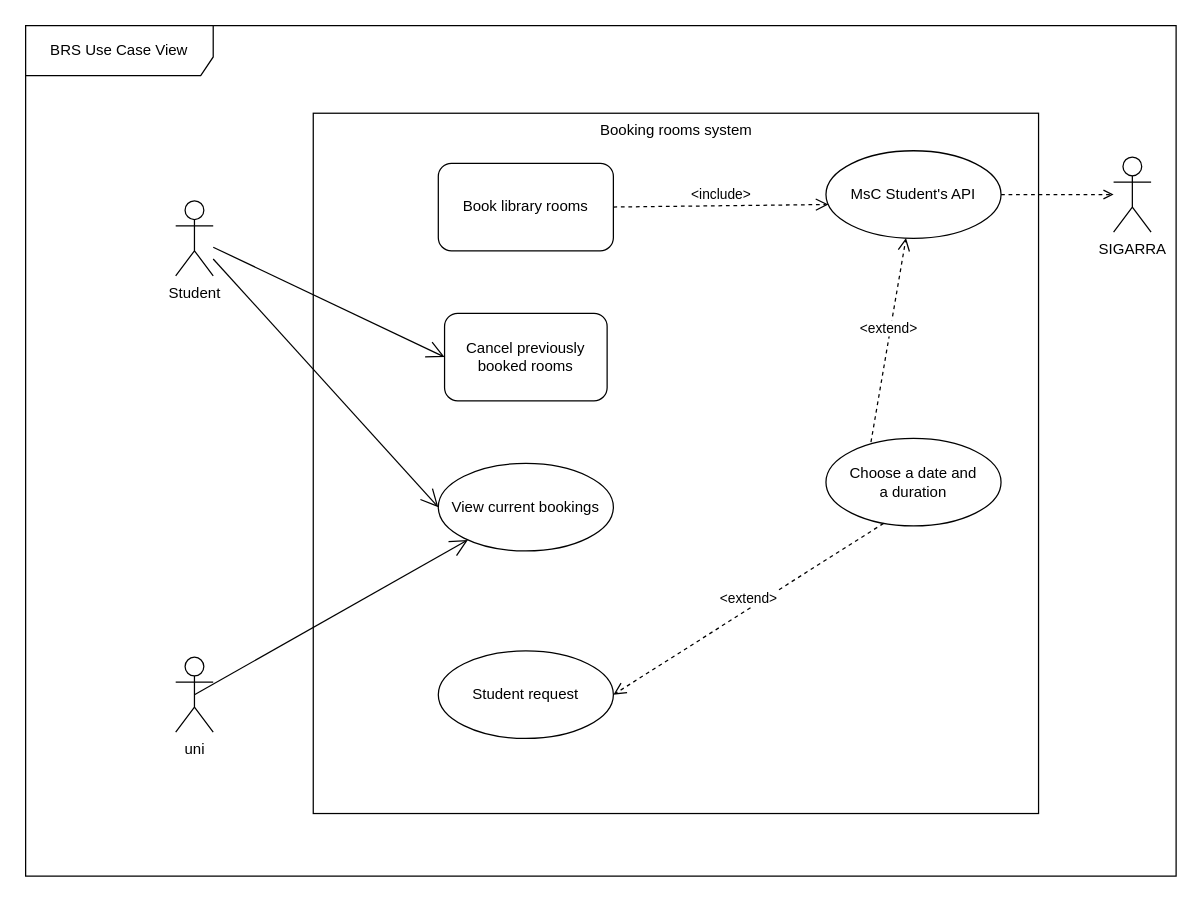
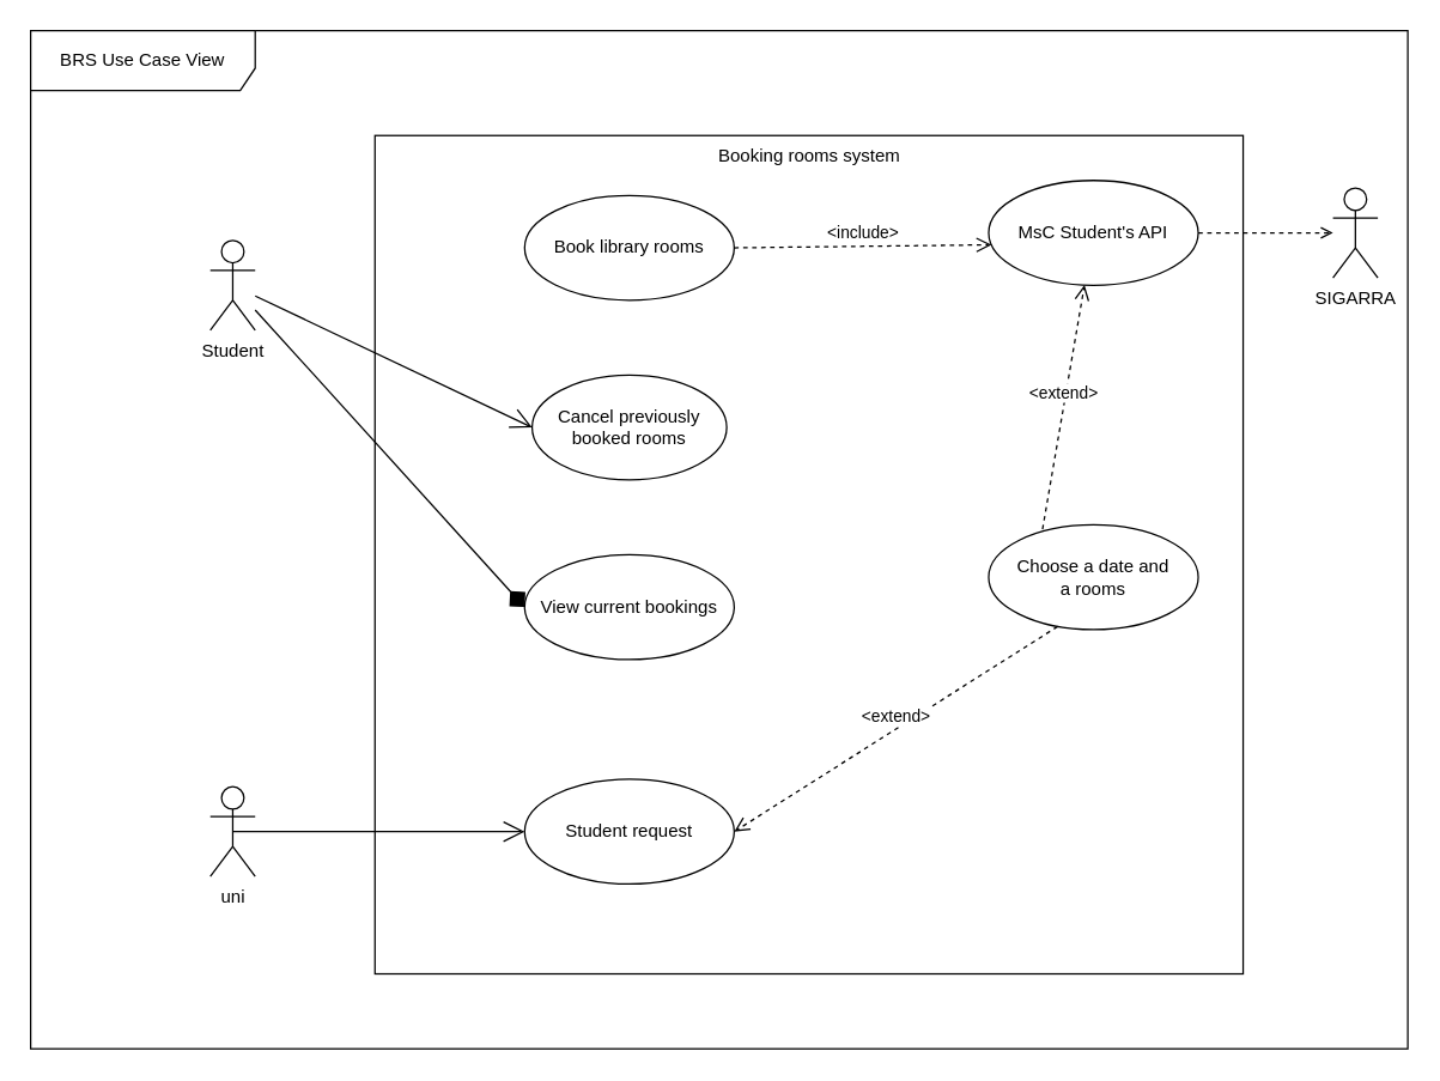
  <mxCell id="0" />
  <mxCell id="1" parent="0" />
  <mxCell id="2" value="BRS Use Case View" style="shape=umlFrame;whiteSpace=wrap;html=1;width=150;height=40;" parent="1" vertex="1"><mxGeometry x="20" y="20" width="920" height="680" as="geometry" /></mxCell>
  <mxCell id="3" value="Booking rooms system" style="html=1;verticalAlign=top;" parent="1" vertex="1"><mxGeometry x="250" y="90" width="580" height="560" as="geometry" /></mxCell>
  <mxCell id="4" value="uni" style="shape=umlActor;verticalLabelPosition=bottom;verticalAlign=top;html=1;outlineConnect=0;" parent="1" vertex="1"><mxGeometry x="140" y="525" width="30" height="60" as="geometry" /></mxCell>
  <mxCell id="5" value="&lt;div&gt;Student&lt;/div&gt;" style="shape=umlActor;verticalLabelPosition=bottom;verticalAlign=top;html=1;outlineConnect=0;fillColor=rgb(255, 255, 255);strokeColor=rgb(0, 0, 0);fontColor=rgb(0, 0, 0);" parent="1" vertex="1"><mxGeometry x="140" y="160" width="30" height="60" as="geometry" /></mxCell>
  <mxCell id="6" value="View current bookings" style="ellipse;whiteSpace=wrap;html=1;" parent="1" vertex="1"><mxGeometry x="350" y="370" width="140" height="70" as="geometry" /></mxCell>
- <mxCell id="7" value="Book library rooms" style="whiteSpace=wrap;html=1;rounded=1;" parent="1" vertex="1"><mxGeometry x="350" y="130" width="140" height="70" as="geometry" /></mxCell>
- <mxCell id="8" value="Cancel previously booked rooms" style="whiteSpace=wrap;html=1;rounded=1;" parent="1" vertex="1"><mxGeometry x="355" y="250" width="130" height="70" as="geometry" /></mxCell>
+ <mxCell id="7" value="Book library rooms" style="ellipse;whiteSpace=wrap;html=1;" parent="1" vertex="1"><mxGeometry x="350" y="130" width="140" height="70" as="geometry" /></mxCell>
+ <mxCell id="8" value="Cancel previously booked rooms" style="ellipse;whiteSpace=wrap;html=1;" parent="1" vertex="1"><mxGeometry x="355" y="250" width="130" height="70" as="geometry" /></mxCell>
  <mxCell id="9" value="Student request" style="ellipse;whiteSpace=wrap;html=1;" parent="1" vertex="1"><mxGeometry x="350" y="520" width="140" height="70" as="geometry" /></mxCell>
  <mxCell id="10" value="SIGARRA" style="shape=umlActor;verticalLabelPosition=bottom;verticalAlign=top;html=1;outlineConnect=0;fillColor=rgb(255, 255, 255);strokeColor=rgb(0, 0, 0);fontColor=rgb(0, 0, 0);" parent="1" vertex="1"><mxGeometry x="890" y="125" width="30" height="60" as="geometry" /></mxCell>
- <mxCell id="11" value="Choose a date and&lt;br&gt;a duration" style="ellipse;whiteSpace=wrap;html=1;" parent="1" vertex="1"><mxGeometry x="660" y="350" width="140" height="70" as="geometry" /></mxCell>
+ <mxCell id="11" value="Choose a date and&lt;br&gt;a rooms" style="ellipse;whiteSpace=wrap;html=1;" parent="1" vertex="1"><mxGeometry x="660" y="350" width="140" height="70" as="geometry" /></mxCell>
  <mxCell id="12" value="" style="edgeStyle=orthogonalEdgeStyle;rounded=0;orthogonalLoop=1;jettySize=auto;html=1;dashed=1;startArrow=none;startFill=0;endArrow=open;endFill=0;" parent="1" source="13" target="10" edge="1"><mxGeometry relative="1" as="geometry" /></mxCell>
  <mxCell id="13" value="MsC Student's API" style="ellipse;whiteSpace=wrap;html=1;" parent="1" vertex="1"><mxGeometry x="660" y="120" width="140" height="70" as="geometry" /></mxCell>
  <mxCell id="14" value="" style="endArrow=open;endFill=1;endSize=12;html=1;rounded=0;entryX=0;entryY=0.5;entryDx=0;entryDy=0;" parent="1" source="5" target="8" edge="1"><mxGeometry width="160" relative="1" as="geometry"><mxPoint x="180" y="198.585" as="sourcePoint" /><mxPoint x="361.214" y="181.489" as="targetPoint" /></mxGeometry></mxCell>
- <mxCell id="15" value="" style="endArrow=open;endFill=1;endSize=12;html=1;rounded=0;entryX=0;entryY=0.5;entryDx=0;entryDy=0;" parent="1" source="5" target="6" edge="1"><mxGeometry width="160" relative="1" as="geometry"><mxPoint x="190" y="208.585" as="sourcePoint" /><mxPoint x="371.214" y="191.489" as="targetPoint" /></mxGeometry></mxCell>
- <mxCell id="16" value="" style="endArrow=open;endFill=1;endSize=12;html=1;rounded=0;exitX=0.5;exitY=0.5;exitDx=0;exitDy=0;exitPerimeter=0;" parent="1" source="4" target="6" edge="1"><mxGeometry width="160" relative="1" as="geometry"><mxPoint x="200" y="218.585" as="sourcePoint" /><mxPoint x="381.214" y="201.489" as="targetPoint" /></mxGeometry></mxCell>
+ <mxCell id="15" value="" style="endArrow=diamond;endFill=1;endSize=12;html=1;rounded=0;entryX=0;entryY=0.5;entryDx=0;entryDy=0;" parent="1" source="5" target="6" edge="1"><mxGeometry width="160" relative="1" as="geometry"><mxPoint x="190" y="208.585" as="sourcePoint" /><mxPoint x="371.214" y="191.489" as="targetPoint" /></mxGeometry></mxCell>
+ <mxCell id="16" value="" style="endArrow=open;endFill=1;endSize=12;html=1;rounded=0;exitX=0.5;exitY=0.5;exitDx=0;exitDy=0;exitPerimeter=0;entryX=0;entryY=0.5;entryDx=0;entryDy=0;" parent="1" source="4" target="9" edge="1"><mxGeometry width="160" relative="1" as="geometry"><mxPoint x="200" y="218.585" as="sourcePoint" /><mxPoint x="381.214" y="201.489" as="targetPoint" /></mxGeometry></mxCell>
  <mxCell id="17" value="&amp;lt;include&amp;gt;" style="html=1;verticalAlign=bottom;endArrow=open;dashed=1;endSize=8;rounded=0;entryX=0.014;entryY=0.614;entryDx=0;entryDy=0;entryPerimeter=0;exitX=1;exitY=0.5;exitDx=0;exitDy=0;" parent="1" source="7" target="13" edge="1"><mxGeometry relative="1" as="geometry"><mxPoint x="470" y="400" as="sourcePoint" /><mxPoint x="390" y="400" as="targetPoint" /></mxGeometry></mxCell>
  <mxCell id="18" value="&amp;lt;extend&amp;gt;" style="html=1;verticalAlign=bottom;endArrow=open;dashed=1;endSize=8;rounded=0;exitX=0.257;exitY=0.043;exitDx=0;exitDy=0;exitPerimeter=0;" parent="1" source="11" target="13" edge="1"><mxGeometry relative="1" as="geometry"><mxPoint x="500" y="175" as="sourcePoint" /><mxPoint x="671.96" y="172.98" as="targetPoint" /></mxGeometry></mxCell>
  <mxCell id="19" value="&amp;lt;extend&amp;gt;" style="html=1;verticalAlign=bottom;endArrow=open;dashed=1;endSize=8;rounded=0;entryX=1;entryY=0.5;entryDx=0;entryDy=0;exitX=0.329;exitY=0.971;exitDx=0;exitDy=0;exitPerimeter=0;" parent="1" source="11" target="9" edge="1"><mxGeometry relative="1" as="geometry"><mxPoint x="510" y="185" as="sourcePoint" /><mxPoint x="681.96" y="182.98" as="targetPoint" /></mxGeometry></mxCell>
